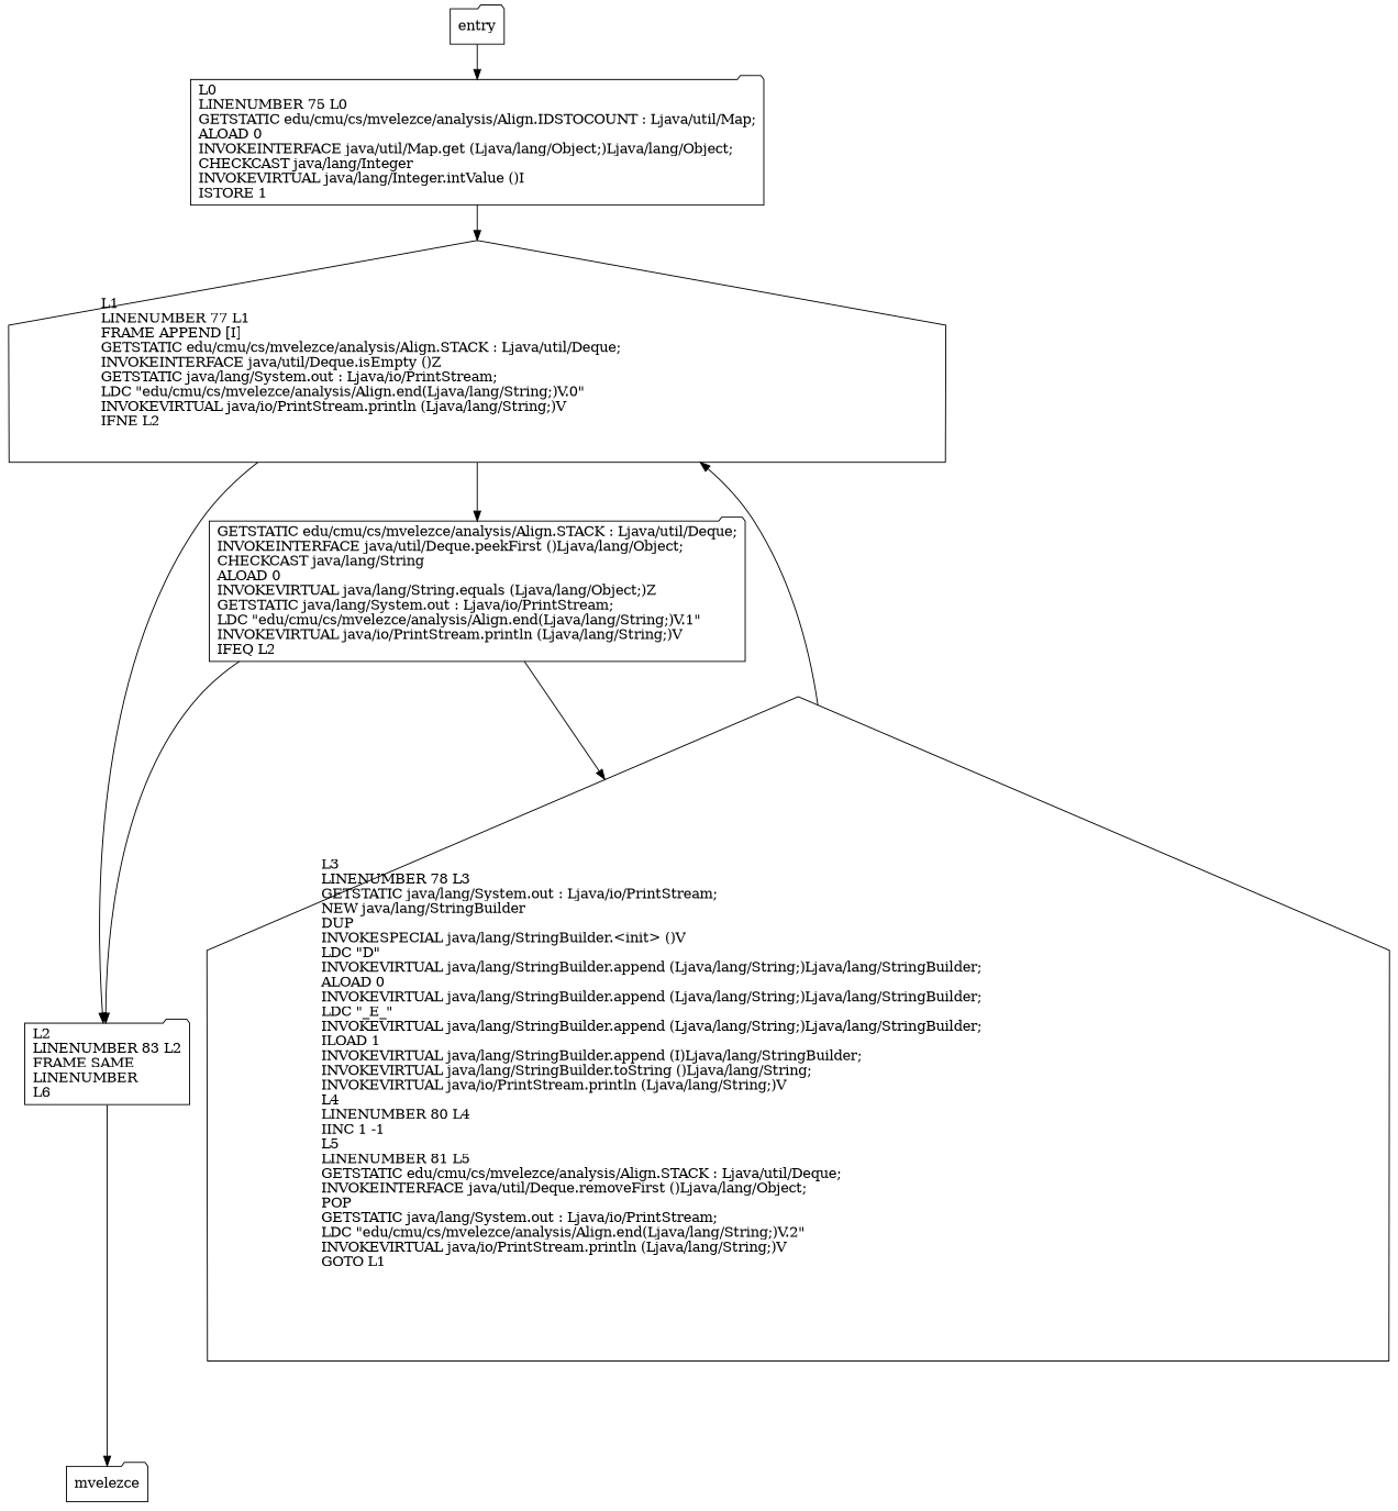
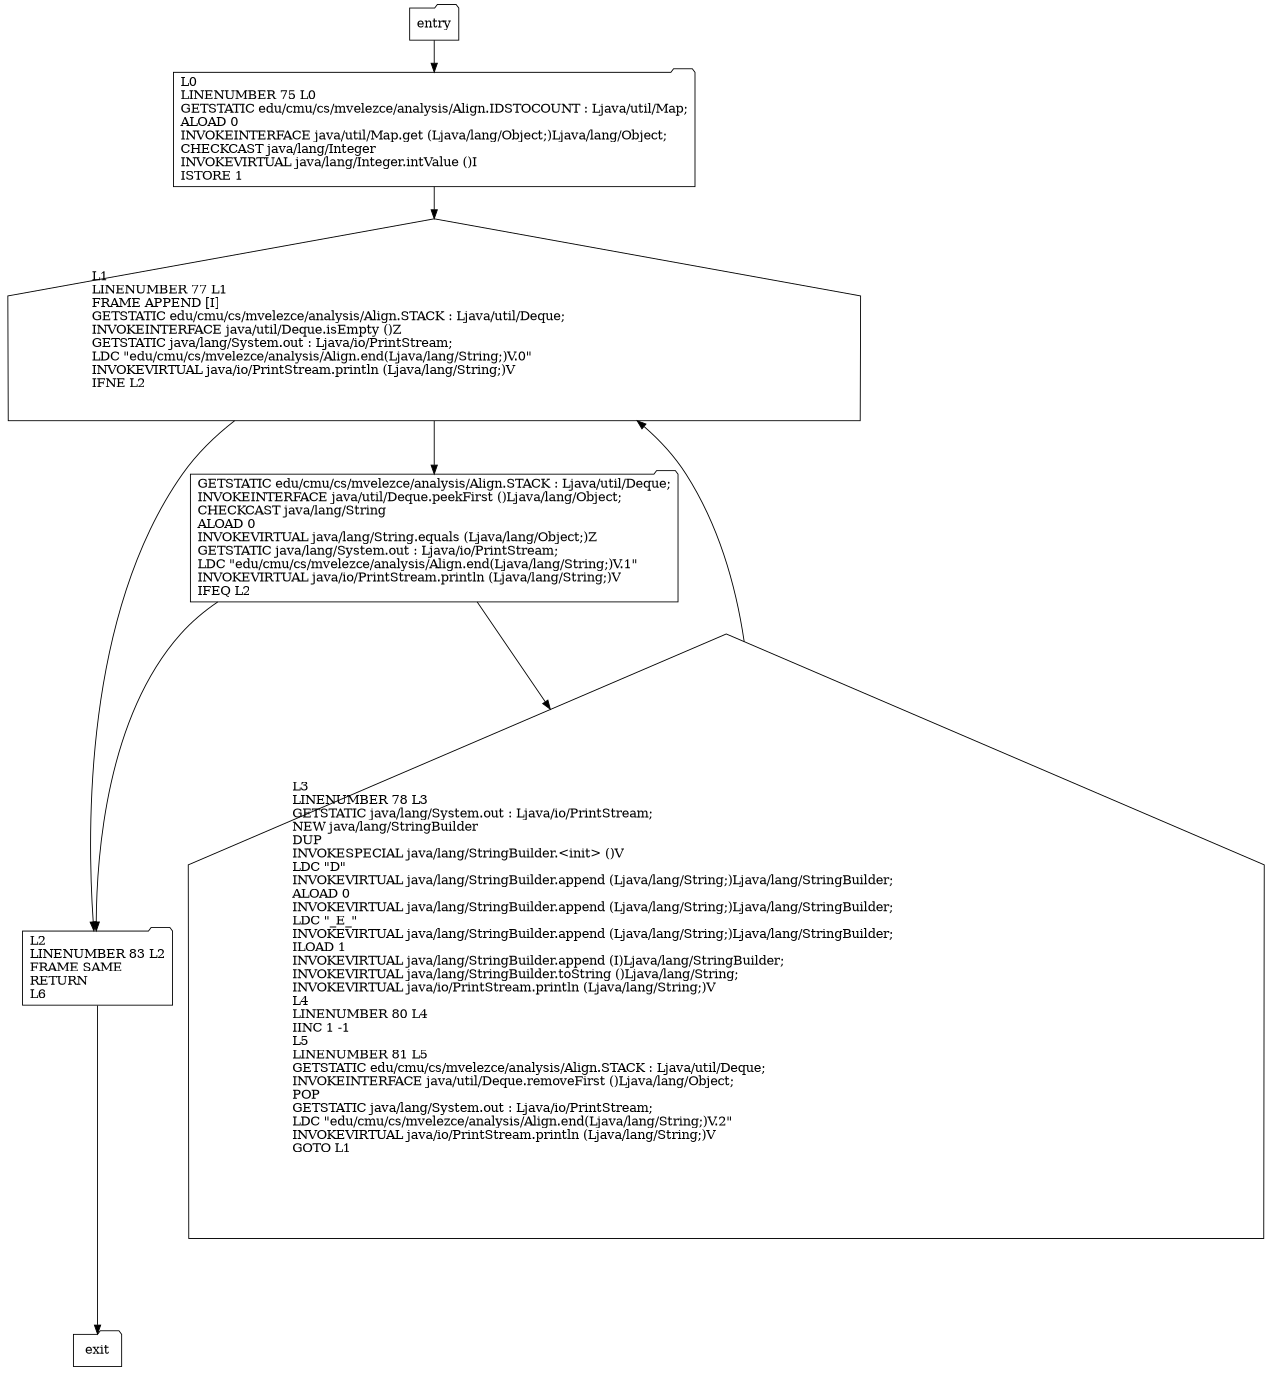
  digraph {
    node [shape=folder]
-   n1 [label="L2\lLINENUMBER 83 L2\lFRAME SAME\lLINENUMBER\lL6\l"]
-   exit [label=mvelezce]
+   n1 [label="L2\lLINENUMBER 83 L2\lFRAME SAME\lRETURN\lL6\l"]
+   exit
    n3 [label="L0\lLINENUMBER 75 L0\lGETSTATIC edu/cmu/cs/mvelezce/analysis/Align.IDSTOCOUNT : Ljava/util/Map;\lALOAD 0\lINVOKEINTERFACE java/util/Map.get (Ljava/lang/Object;)Ljava/lang/Object;\lCHECKCAST java/lang/Integer\lINVOKEVIRTUAL java/lang/Integer.intValue ()I\lISTORE 1\l"]
    n4 [label="L1\lLINENUMBER 77 L1\lFRAME APPEND [I]\lGETSTATIC edu/cmu/cs/mvelezce/analysis/Align.STACK : Ljava/util/Deque;\lINVOKEINTERFACE java/util/Deque.isEmpty ()Z\lGETSTATIC java/lang/System.out : Ljava/io/PrintStream;\lLDC \"edu/cmu/cs/mvelezce/analysis/Align.end(Ljava/lang/String;)V.0\"\lINVOKEVIRTUAL java/io/PrintStream.println (Ljava/lang/String;)V\lIFNE L2\l" shape=house]
    n5 [label="GETSTATIC edu/cmu/cs/mvelezce/analysis/Align.STACK : Ljava/util/Deque;\lINVOKEINTERFACE java/util/Deque.peekFirst ()Ljava/lang/Object;\lCHECKCAST java/lang/String\lALOAD 0\lINVOKEVIRTUAL java/lang/String.equals (Ljava/lang/Object;)Z\lGETSTATIC java/lang/System.out : Ljava/io/PrintStream;\lLDC \"edu/cmu/cs/mvelezce/analysis/Align.end(Ljava/lang/String;)V.1\"\lINVOKEVIRTUAL java/io/PrintStream.println (Ljava/lang/String;)V\lIFEQ L2\l"]
    n6 [label="L3\lLINENUMBER 78 L3\lGETSTATIC java/lang/System.out : Ljava/io/PrintStream;\lNEW java/lang/StringBuilder\lDUP\lINVOKESPECIAL java/lang/StringBuilder.\<init\> ()V\lLDC \"D\"\lINVOKEVIRTUAL java/lang/StringBuilder.append (Ljava/lang/String;)Ljava/lang/StringBuilder;\lALOAD 0\lINVOKEVIRTUAL java/lang/StringBuilder.append (Ljava/lang/String;)Ljava/lang/StringBuilder;\lLDC \"_E_\"\lINVOKEVIRTUAL java/lang/StringBuilder.append (Ljava/lang/String;)Ljava/lang/StringBuilder;\lILOAD 1\lINVOKEVIRTUAL java/lang/StringBuilder.append (I)Ljava/lang/StringBuilder;\lINVOKEVIRTUAL java/lang/StringBuilder.toString ()Ljava/lang/String;\lINVOKEVIRTUAL java/io/PrintStream.println (Ljava/lang/String;)V\lL4\lLINENUMBER 80 L4\lIINC 1 -1\lL5\lLINENUMBER 81 L5\lGETSTATIC edu/cmu/cs/mvelezce/analysis/Align.STACK : Ljava/util/Deque;\lINVOKEINTERFACE java/util/Deque.removeFirst ()Ljava/lang/Object;\lPOP\lGETSTATIC java/lang/System.out : Ljava/io/PrintStream;\lLDC \"edu/cmu/cs/mvelezce/analysis/Align.end(Ljava/lang/String;)V.2\"\lINVOKEVIRTUAL java/io/PrintStream.println (Ljava/lang/String;)V\lGOTO L1\l" shape=house]
    entry
    n1 -> exit
    n3 -> n4
    n4 -> n1
    n4 -> n5
    n5 -> n1
    n5 -> n6
    n6 -> n4
    entry -> n3
  }
